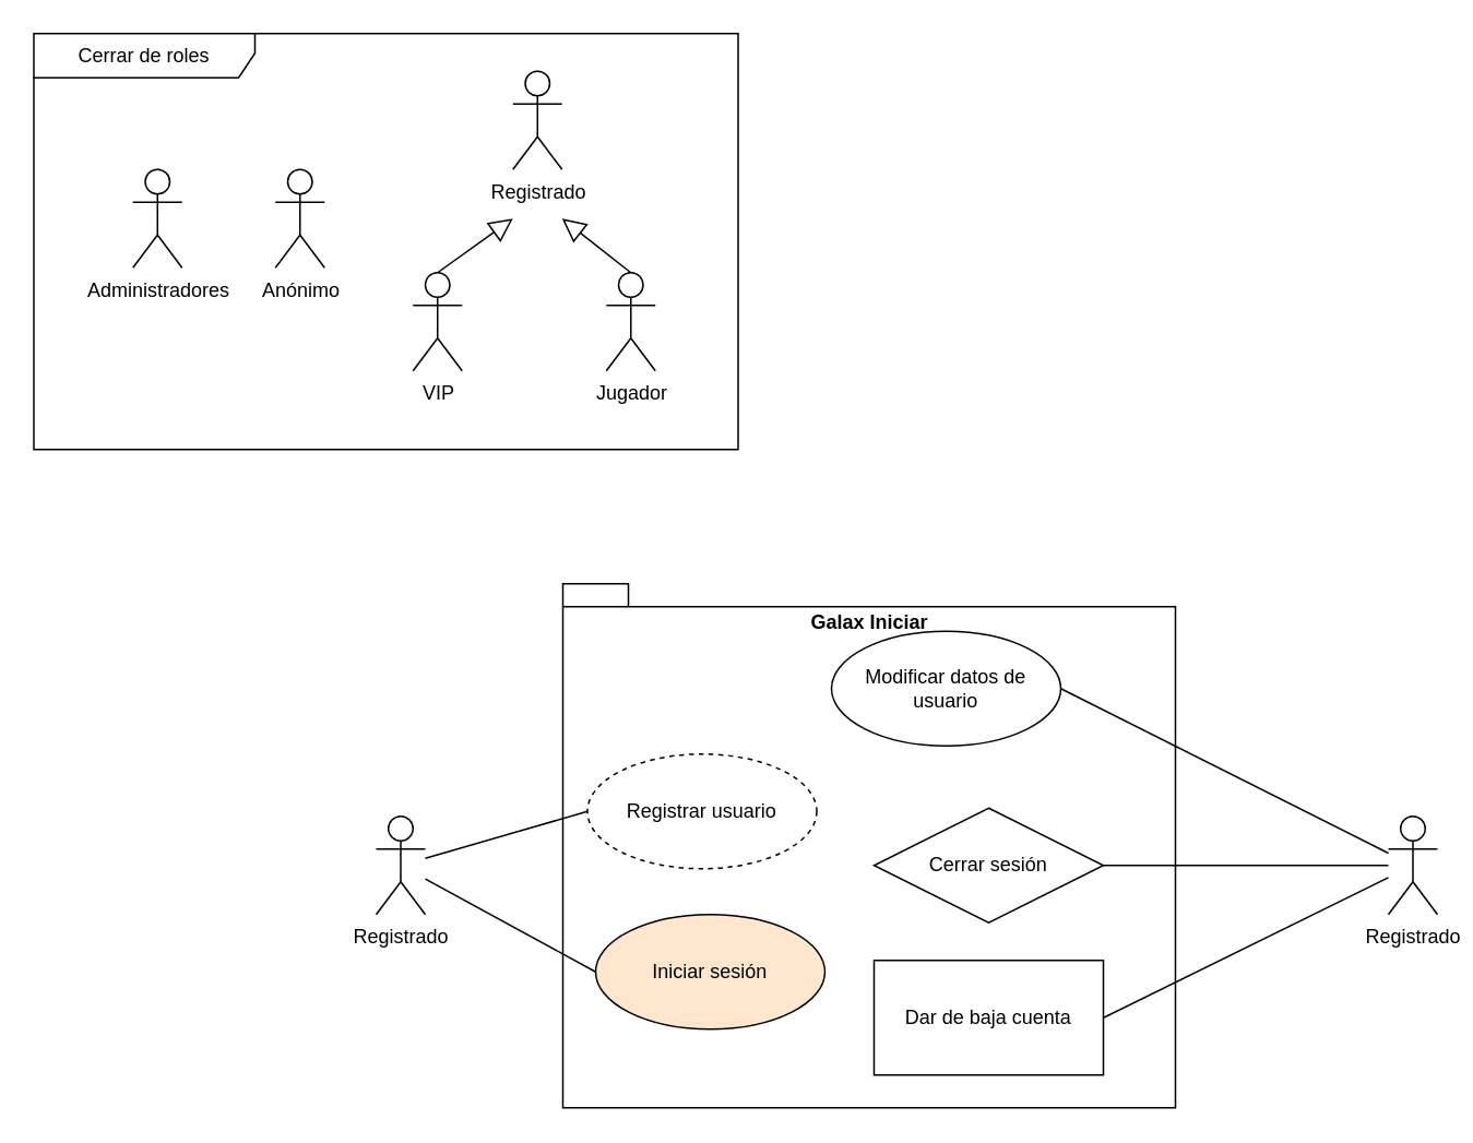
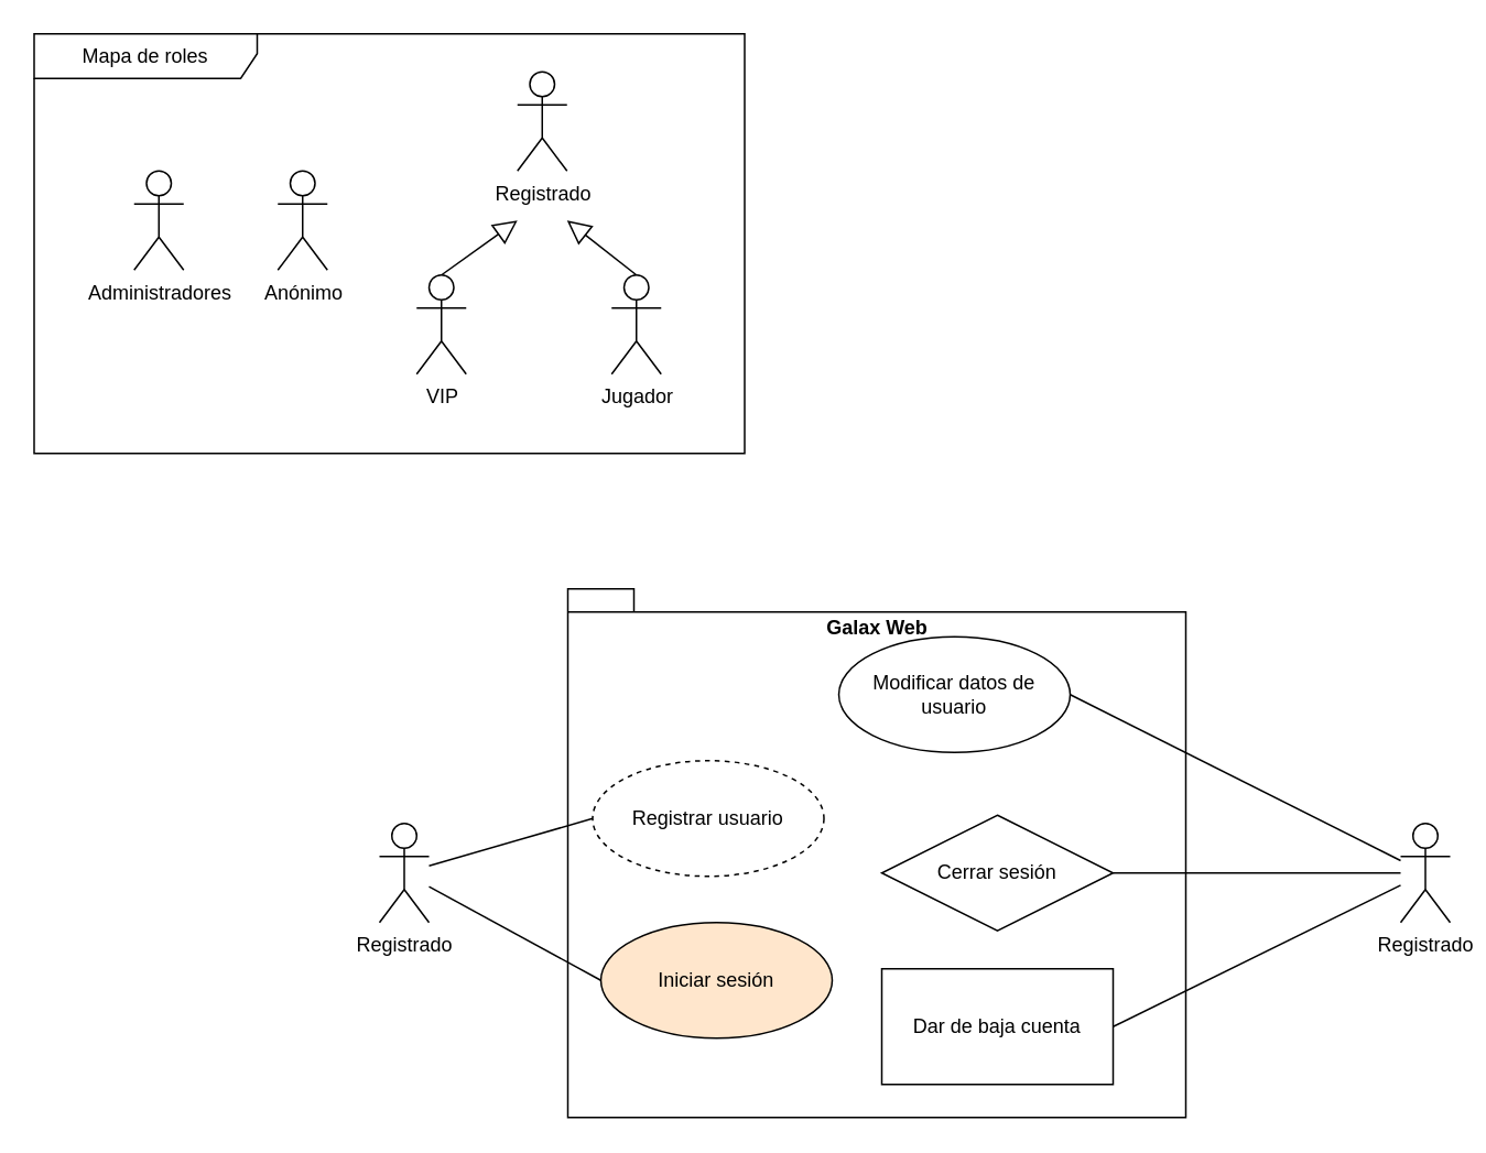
  <mxCell id="0" />
  <mxCell id="1" parent="0" />
- <mxCell id="2" value="Galax Iniciar" style="shape=folder;fontStyle=1;spacingTop=10;tabWidth=40;tabHeight=14;tabPosition=left;html=1;verticalAlign=top;" parent="1" vertex="1"><mxGeometry x="343" y="356" width="374" height="320" as="geometry" /></mxCell>
+ <mxCell id="2" value="Galax Web" style="shape=folder;fontStyle=1;spacingTop=10;tabWidth=40;tabHeight=14;tabPosition=left;html=1;verticalAlign=top;" parent="1" vertex="1"><mxGeometry x="343" y="356" width="374" height="320" as="geometry" /></mxCell>
  <mxCell id="3" value="Anónimo" style="shape=umlActor;verticalLabelPosition=bottom;verticalAlign=top;html=1;" parent="1" vertex="1"><mxGeometry x="167.5" y="103" width="30" height="60" as="geometry" /></mxCell>
  <mxCell id="4" value="Registrado" style="shape=umlActor;verticalLabelPosition=bottom;verticalAlign=top;html=1;" parent="1" vertex="1"><mxGeometry x="312.5" y="43" width="30" height="60" as="geometry" /></mxCell>
  <mxCell id="5" value="Administradores" style="shape=umlActor;verticalLabelPosition=bottom;verticalAlign=top;html=1;" parent="1" vertex="1"><mxGeometry x="80.5" y="103" width="30" height="60" as="geometry" /></mxCell>
  <mxCell id="6" value="Jugador" style="shape=umlActor;verticalLabelPosition=bottom;verticalAlign=top;html=1;" parent="1" vertex="1"><mxGeometry x="369.5" y="166" width="30" height="60" as="geometry" /></mxCell>
  <mxCell id="7" style="rounded=0;orthogonalLoop=1;jettySize=auto;html=1;endArrow=block;endFill=0;exitX=0.5;exitY=0;exitDx=0;exitDy=0;exitPerimeter=0;endSize=12;startSize=12;targetPerimeterSpacing=0;" parent="1" source="8" edge="1"><mxGeometry relative="1" as="geometry"><mxPoint x="212.5" y="193" as="sourcePoint" /><mxPoint x="312.5" y="133" as="targetPoint" /></mxGeometry></mxCell>
  <mxCell id="8" value="VIP" style="shape=umlActor;verticalLabelPosition=bottom;verticalAlign=top;html=1;" parent="1" vertex="1"><mxGeometry x="251.5" y="166" width="30" height="60" as="geometry" /></mxCell>
  <mxCell id="9" style="rounded=0;orthogonalLoop=1;jettySize=auto;html=1;endArrow=block;endFill=0;exitX=0.5;exitY=0;exitDx=0;exitDy=0;exitPerimeter=0;endSize=12;startSize=12;targetPerimeterSpacing=0;" parent="1" source="6" edge="1"><mxGeometry relative="1" as="geometry"><mxPoint x="207.5" y="223" as="sourcePoint" /><mxPoint x="342.5" y="133" as="targetPoint" /></mxGeometry></mxCell>
  <mxCell id="10" style="edgeStyle=none;rounded=0;orthogonalLoop=1;jettySize=auto;html=1;entryX=1;entryY=0.5;entryDx=0;entryDy=0;startSize=12;endArrow=none;endFill=0;endSize=12;targetPerimeterSpacing=0;" parent="1" source="13" target="16" edge="1"><mxGeometry relative="1" as="geometry" /></mxCell>
  <mxCell id="11" style="edgeStyle=none;rounded=0;orthogonalLoop=1;jettySize=auto;html=1;entryX=1;entryY=0.5;entryDx=0;entryDy=0;startSize=12;endArrow=none;endFill=0;endSize=12;targetPerimeterSpacing=0;" parent="1" source="13" target="18" edge="1"><mxGeometry relative="1" as="geometry" /></mxCell>
  <mxCell id="12" style="edgeStyle=none;rounded=0;orthogonalLoop=1;jettySize=auto;html=1;entryX=1;entryY=0.5;entryDx=0;entryDy=0;startSize=12;endArrow=none;endFill=0;endSize=12;targetPerimeterSpacing=0;" parent="1" source="13" target="17" edge="1"><mxGeometry relative="1" as="geometry" /></mxCell>
  <mxCell id="13" value="Registrado" style="shape=umlActor;verticalLabelPosition=bottom;verticalAlign=top;html=1;" parent="1" vertex="1"><mxGeometry x="847" y="498" width="30" height="60" as="geometry" /></mxCell>
  <mxCell id="14" value="Registrar usuario" style="ellipse;whiteSpace=wrap;html=1;dashed=1;" parent="1" vertex="1"><mxGeometry x="358" y="460" width="140" height="70" as="geometry" /></mxCell>
  <mxCell id="15" value="Iniciar sesión" style="ellipse;whiteSpace=wrap;html=1;fillColor=#ffe6cc;" parent="1" vertex="1"><mxGeometry x="363" y="558" width="140" height="70" as="geometry" /></mxCell>
  <mxCell id="16" value="Modificar datos de usuario" style="ellipse;whiteSpace=wrap;html=1;" parent="1" vertex="1"><mxGeometry x="507" y="385" width="140" height="70" as="geometry" /></mxCell>
  <mxCell id="17" value="Dar de baja cuenta" style="whiteSpace=wrap;html=1;rounded=0;" parent="1" vertex="1"><mxGeometry x="533" y="586" width="140" height="70" as="geometry" /></mxCell>
  <mxCell id="18" value="Cerrar sesión" style="rhombus;whiteSpace=wrap;html=1;" parent="1" vertex="1"><mxGeometry x="533" y="493" width="140" height="70" as="geometry" /></mxCell>
  <mxCell id="19" style="edgeStyle=none;rounded=0;orthogonalLoop=1;jettySize=auto;html=1;entryX=0;entryY=0.5;entryDx=0;entryDy=0;startSize=12;endArrow=none;endFill=0;endSize=12;targetPerimeterSpacing=0;" parent="1" source="21" target="14" edge="1"><mxGeometry relative="1" as="geometry" /></mxCell>
  <mxCell id="20" style="edgeStyle=none;rounded=0;orthogonalLoop=1;jettySize=auto;html=1;entryX=0;entryY=0.5;entryDx=0;entryDy=0;startSize=12;endArrow=none;endFill=0;endSize=12;targetPerimeterSpacing=0;" parent="1" source="21" target="15" edge="1"><mxGeometry relative="1" as="geometry" /></mxCell>
  <mxCell id="21" value="Registrado" style="shape=umlActor;verticalLabelPosition=bottom;verticalAlign=top;html=1;" parent="1" vertex="1"><mxGeometry x="229" y="498" width="30" height="60" as="geometry" /></mxCell>
- <mxCell id="22" value="Cerrar de roles" style="shape=umlFrame;whiteSpace=wrap;html=1;width=135;height=27;" vertex="1" parent="1"><mxGeometry x="20" y="20" width="430" height="254" as="geometry" /></mxCell>
+ <mxCell id="22" value="Mapa de roles" style="shape=umlFrame;whiteSpace=wrap;html=1;width=135;height=27;" vertex="1" parent="1"><mxGeometry x="20" y="20" width="430" height="254" as="geometry" /></mxCell>
